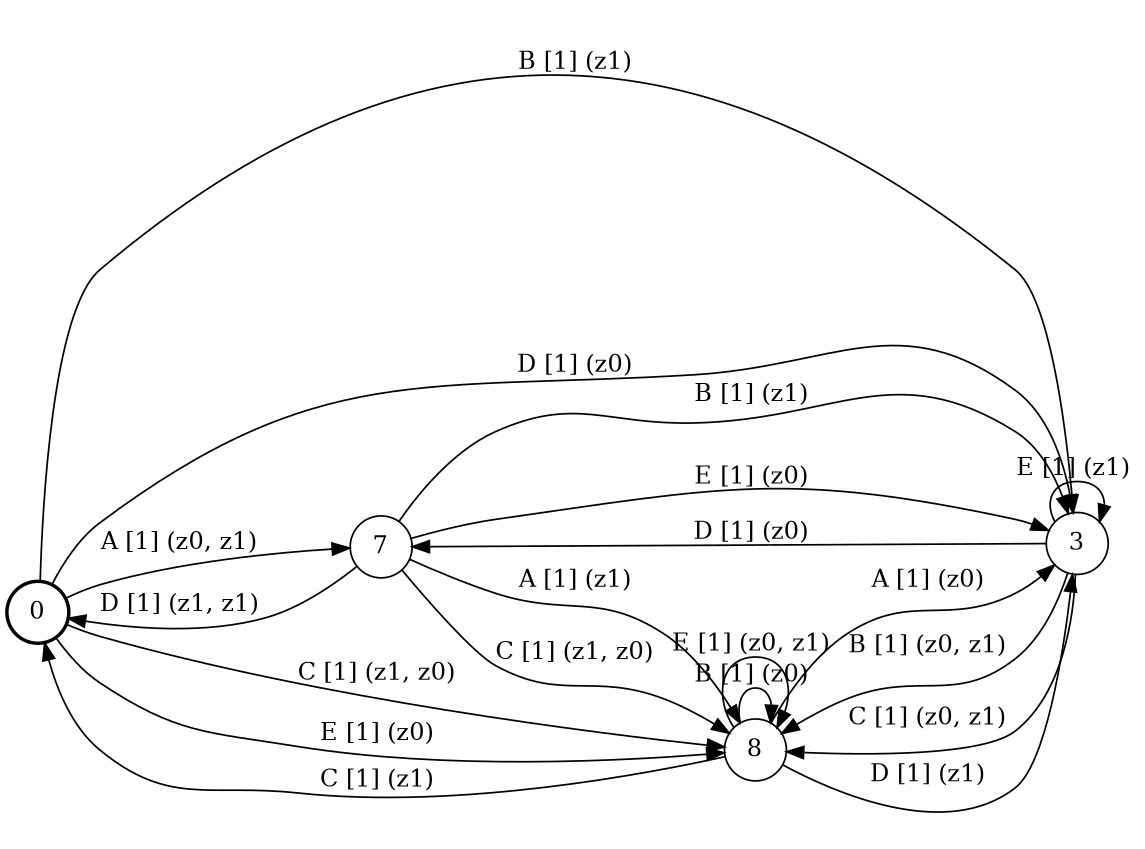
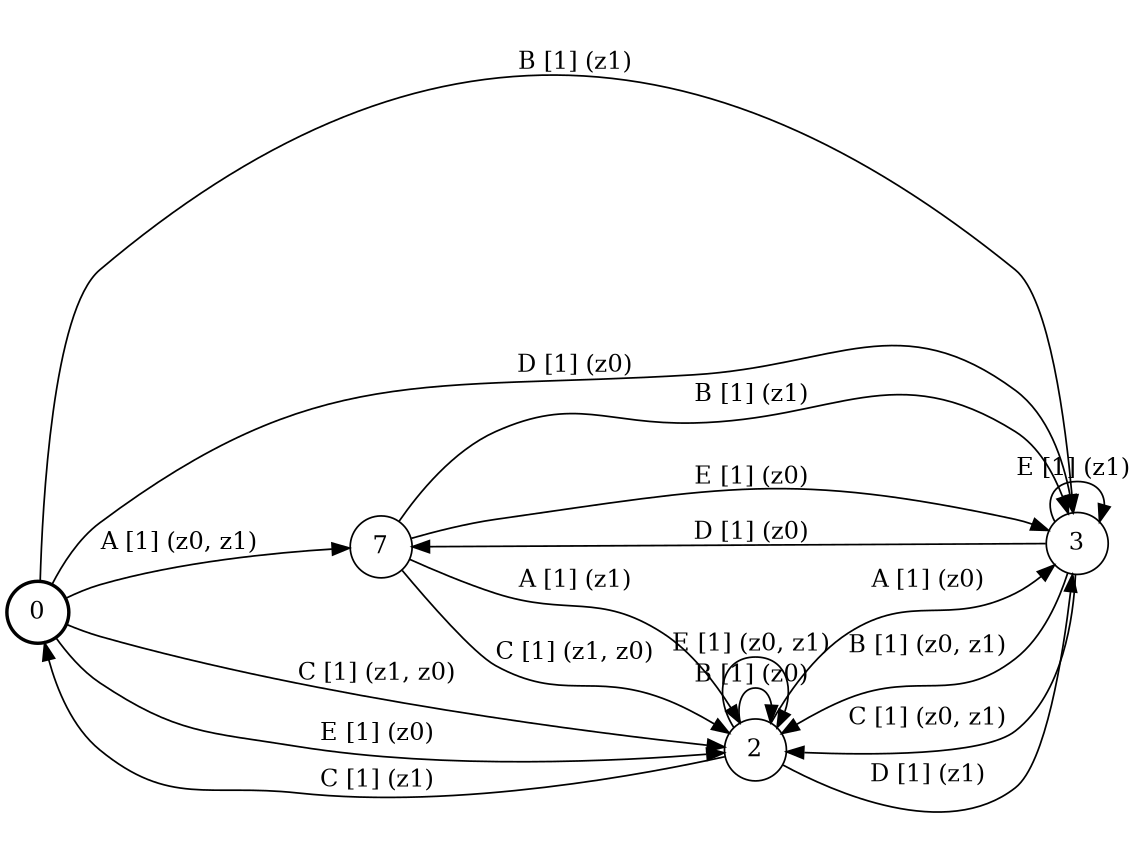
  digraph {
    rankdir=LR
    node [shape=circle]
    0 [style=bold]
    n2 [label=7]
    3
-   2 [label=8]
+   2
    0 -> n2 [label="A [1] (z0, z1) "]
    0 -> 3 [label="B [1] (z1) "]
    0 -> 3 [label="D [1] (z0) "]
    0 -> 2 [label="C [1] (z1, z0) "]
    0 -> 2 [label="E [1] (z0) "]
-   n2 -> 0 [label="D [1] (z1, z1) "]
    n2 -> 3 [label="B [1] (z1) "]
    n2 -> 3 [label="E [1] (z0) "]
    n2 -> 2 [label="A [1] (z1) "]
    n2 -> 2 [label="C [1] (z1, z0) "]
    3 -> n2 [label="D [1] (z0) "]
    3 -> 3 [label="E [1] (z1) "]
    3 -> 2 [label="B [1] (z0, z1) "]
    3 -> 2 [label="C [1] (z0, z1) "]
    2 -> 0 [label="C [1] (z1) "]
    2 -> 3 [label="A [1] (z0) "]
    2 -> 3 [label="D [1] (z1) "]
    2 -> 2 [label="B [1] (z0) "]
    2 -> 2 [label="E [1] (z0, z1) "]
  }
